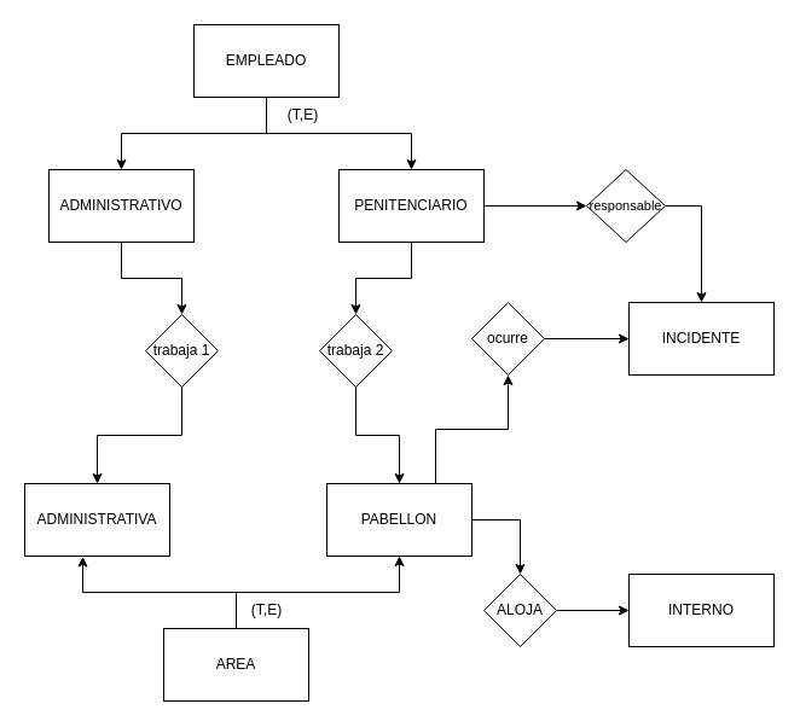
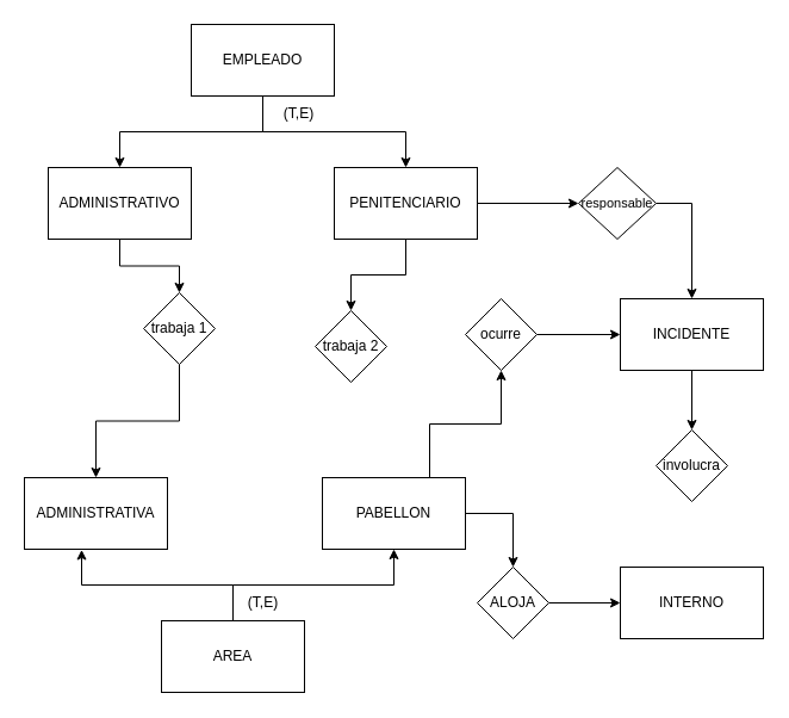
  <mxCell id="0" />
  <mxCell id="1" parent="0" />
  <mxCell id="2" style="edgeStyle=orthogonalEdgeStyle;rounded=0;orthogonalLoop=1;jettySize=auto;html=1;entryX=0.5;entryY=0;entryDx=0;entryDy=0;" edge="1" parent="1" source="4" target="6"><mxGeometry relative="1" as="geometry" /></mxCell>
  <mxCell id="3" style="edgeStyle=orthogonalEdgeStyle;rounded=0;orthogonalLoop=1;jettySize=auto;html=1;entryX=0.5;entryY=0;entryDx=0;entryDy=0;" edge="1" parent="1" source="4" target="9"><mxGeometry relative="1" as="geometry" /></mxCell>
  <mxCell id="4" value="EMPLEADO" style="whiteSpace=wrap;html=1;" vertex="1" parent="1"><mxGeometry x="160" y="20" width="120" height="60" as="geometry" /></mxCell>
  <mxCell id="5" value="" style="edgeStyle=orthogonalEdgeStyle;rounded=0;orthogonalLoop=1;jettySize=auto;html=1;" edge="1" parent="1" source="6" target="20"><mxGeometry relative="1" as="geometry" /></mxCell>
  <mxCell id="6" value="ADMINISTRATIVO" style="whiteSpace=wrap;html=1;" vertex="1" parent="1"><mxGeometry x="40" y="140" width="120" height="60" as="geometry" /></mxCell>
  <mxCell id="7" value="" style="edgeStyle=orthogonalEdgeStyle;rounded=0;orthogonalLoop=1;jettySize=auto;html=1;" edge="1" parent="1" source="9" target="22"><mxGeometry relative="1" as="geometry" /></mxCell>
  <mxCell id="8" value="" style="edgeStyle=orthogonalEdgeStyle;rounded=0;orthogonalLoop=1;jettySize=auto;html=1;" edge="1" parent="1" source="9" target="29"><mxGeometry relative="1" as="geometry" /></mxCell>
  <mxCell id="9" value="PENITENCIARIO" style="whiteSpace=wrap;html=1;" vertex="1" parent="1"><mxGeometry x="280" y="140" width="120" height="60" as="geometry" /></mxCell>
  <mxCell id="10" value="(T,E)" style="text;html=1;align=center;verticalAlign=middle;resizable=0;points=[];autosize=1;strokeColor=none;fillColor=none;" vertex="1" parent="1"><mxGeometry x="225" y="80" width="50" height="30" as="geometry" /></mxCell>
  <mxCell id="11" style="edgeStyle=orthogonalEdgeStyle;rounded=0;orthogonalLoop=1;jettySize=auto;html=1;entryX=0.5;entryY=1;entryDx=0;entryDy=0;" edge="1" parent="1" source="12" target="16"><mxGeometry relative="1" as="geometry"><Array as="points"><mxPoint x="195" y="490" /><mxPoint x="330" y="490" /></Array></mxGeometry></mxCell>
  <mxCell id="12" value="AREA" style="whiteSpace=wrap;html=1;" vertex="1" parent="1"><mxGeometry x="135" y="520" width="120" height="60" as="geometry" /></mxCell>
  <mxCell id="13" value="ADMINISTRATIVA" style="whiteSpace=wrap;html=1;" vertex="1" parent="1"><mxGeometry x="20" y="400" width="120" height="60" as="geometry" /></mxCell>
  <mxCell id="14" value="" style="edgeStyle=orthogonalEdgeStyle;rounded=0;orthogonalLoop=1;jettySize=auto;html=1;" edge="1" parent="1" source="16" target="25"><mxGeometry relative="1" as="geometry" /></mxCell>
  <mxCell id="15" style="edgeStyle=orthogonalEdgeStyle;rounded=0;orthogonalLoop=1;jettySize=auto;html=1;entryX=0.5;entryY=1;entryDx=0;entryDy=0;" edge="1" parent="1" source="16" target="32"><mxGeometry relative="1" as="geometry"><Array as="points"><mxPoint x="360" y="355" /><mxPoint x="420" y="355" /></Array></mxGeometry></mxCell>
  <mxCell id="16" value="PABELLON" style="whiteSpace=wrap;html=1;" vertex="1" parent="1"><mxGeometry x="270" y="400" width="120" height="60" as="geometry" /></mxCell>
  <mxCell id="17" value="(T,E)" style="text;html=1;align=center;verticalAlign=middle;resizable=0;points=[];autosize=1;strokeColor=none;fillColor=none;" vertex="1" parent="1"><mxGeometry x="195" y="490" width="50" height="30" as="geometry" /></mxCell>
  <mxCell id="18" style="edgeStyle=orthogonalEdgeStyle;rounded=0;orthogonalLoop=1;jettySize=auto;html=1;entryX=0.4;entryY=1.008;entryDx=0;entryDy=0;entryPerimeter=0;" edge="1" parent="1" source="12" target="13"><mxGeometry relative="1" as="geometry"><Array as="points"><mxPoint x="195" y="490" /><mxPoint x="68" y="490" /></Array></mxGeometry></mxCell>
  <mxCell id="19" style="edgeStyle=orthogonalEdgeStyle;rounded=0;orthogonalLoop=1;jettySize=auto;html=1;entryX=0.5;entryY=0;entryDx=0;entryDy=0;" edge="1" parent="1" source="20" target="13"><mxGeometry relative="1" as="geometry" /></mxCell>
- <mxCell id="20" value="trabaja 1" style="rhombus;whiteSpace=wrap;html=1;" vertex="1" parent="1"><mxGeometry x="120" y="260" width="60" height="60" as="geometry" /></mxCell>
- <mxCell id="21" value="" style="edgeStyle=orthogonalEdgeStyle;rounded=0;orthogonalLoop=1;jettySize=auto;html=1;" edge="1" parent="1" source="22" target="16"><mxGeometry relative="1" as="geometry" /></mxCell>
+ <mxCell id="20" value="trabaja 1" style="rhombus;whiteSpace=wrap;html=1;" vertex="1" parent="1"><mxGeometry x="120" y="245" width="60" height="60" as="geometry" /></mxCell>
  <mxCell id="22" value="trabaja 2" style="rhombus;whiteSpace=wrap;html=1;" vertex="1" parent="1"><mxGeometry x="264" y="260" width="60" height="60" as="geometry" /></mxCell>
  <mxCell id="23" value="INTERNO" style="whiteSpace=wrap;html=1;" vertex="1" parent="1"><mxGeometry x="520" y="475" width="120" height="60" as="geometry" /></mxCell>
  <mxCell id="24" value="" style="edgeStyle=orthogonalEdgeStyle;rounded=0;orthogonalLoop=1;jettySize=auto;html=1;" edge="1" parent="1" source="25" target="23"><mxGeometry relative="1" as="geometry" /></mxCell>
  <mxCell id="25" value="ALOJA" style="rhombus;whiteSpace=wrap;html=1;" vertex="1" parent="1"><mxGeometry x="400" y="475" width="60" height="60" as="geometry" /></mxCell>
+ <mxCell id="26" value="" style="edgeStyle=orthogonalEdgeStyle;rounded=0;orthogonalLoop=1;jettySize=auto;html=1;" edge="1" parent="1" source="27" target="30"><mxGeometry relative="1" as="geometry" /></mxCell>
  <mxCell id="27" value="INCIDENTE" style="whiteSpace=wrap;html=1;" vertex="1" parent="1"><mxGeometry x="520" y="250" width="120" height="60" as="geometry" /></mxCell>
  <mxCell id="28" style="edgeStyle=orthogonalEdgeStyle;rounded=0;orthogonalLoop=1;jettySize=auto;html=1;entryX=0.5;entryY=0;entryDx=0;entryDy=0;" edge="1" parent="1" source="29" target="27"><mxGeometry relative="1" as="geometry"><Array as="points"><mxPoint x="580" y="170" /></Array></mxGeometry></mxCell>
  <mxCell id="29" value="&lt;font style=&quot;font-size: 11px;&quot;&gt;responsable&lt;/font&gt;" style="rhombus;whiteSpace=wrap;html=1;" vertex="1" parent="1"><mxGeometry x="485" y="140" width="65" height="60" as="geometry" /></mxCell>
+ <mxCell id="30" value="involucra" style="rhombus;whiteSpace=wrap;html=1;" vertex="1" parent="1"><mxGeometry x="550" y="360" width="60" height="60" as="geometry" /></mxCell>
  <mxCell id="31" style="edgeStyle=orthogonalEdgeStyle;rounded=0;orthogonalLoop=1;jettySize=auto;html=1;entryX=0;entryY=0.5;entryDx=0;entryDy=0;" edge="1" parent="1" source="32" target="27"><mxGeometry relative="1" as="geometry" /></mxCell>
  <mxCell id="32" value="ocurre" style="rhombus;whiteSpace=wrap;html=1;" vertex="1" parent="1"><mxGeometry x="390" y="250" width="60" height="60" as="geometry" /></mxCell>
